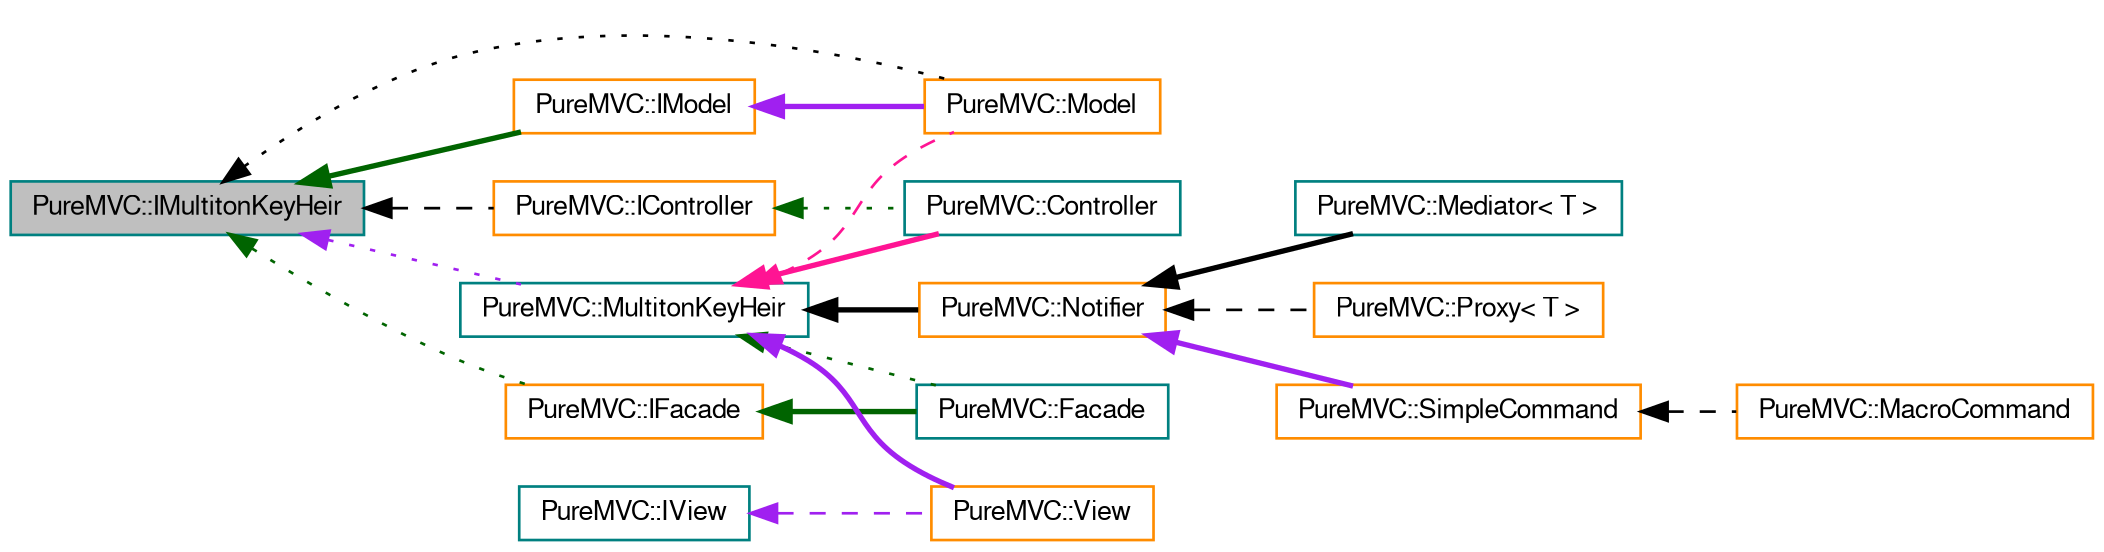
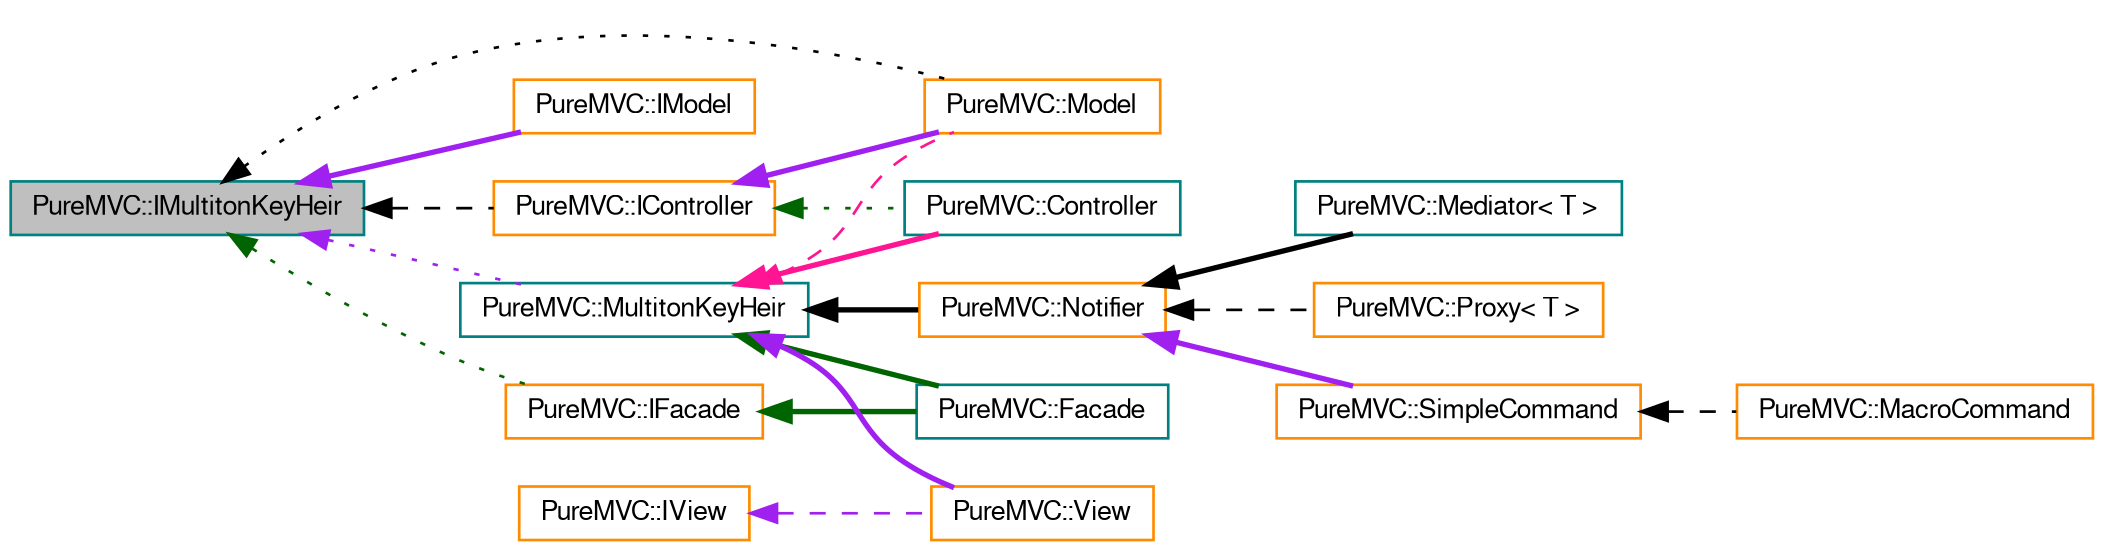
  digraph {
    rankdir=LR
    node [color=darkorange fillcolor=white fontname=FreeSans fontsize=10 shape=record style=filled]
    edge [color=black dir=back fontname=FreeSans fontsize=10 labelfontname=FreeSans labelfontsize=10 style=bold]
    n1 [color=teal fillcolor=grey75 fontcolor=black height=0.2 label="PureMVC::IMultitonKeyHeir" width=0.4]
    n2 [height=0.2 label="PureMVC::IController" width=0.4]
    n3 [height=0.2 label="PureMVC::IFacade" width=0.4]
    n4 [height=0.2 label="PureMVC::IModel" width=0.4]
    n5 [color=teal height=0.2 label="PureMVC::MultitonKeyHeir" width=0.4]
    n6 [height=0.2 label="PureMVC::Model" width=0.4]
    n7 [color=teal height=0.2 label="PureMVC::Controller" width=0.4]
    n8 [color=teal height=0.2 label="PureMVC::Facade" width=0.4]
-   n9 [color=teal height=0.2 label="PureMVC::IView" width=0.4]
+   n9 [height=0.2 label="PureMVC::IView" width=0.4]
    n10 [height=0.2 label="PureMVC::View" width=0.4]
    n11 [height=0.2 label="PureMVC::Notifier" width=0.4]
    n12 [color=teal height=0.2 label="PureMVC::Mediator\< T \>" width=0.4]
    n13 [height=0.2 label="PureMVC::Proxy\< T \>" width=0.4]
    n14 [height=0.2 label="PureMVC::SimpleCommand" width=0.4]
    n15 [height=0.2 label="PureMVC::MacroCommand" width=0.4]
    n1 -> n2 [style=dashed]
    n1 -> n3 [color=darkgreen style=dotted]
-   n1 -> n4 [color=darkgreen]
+   n1 -> n4 [color=purple]
    n1 -> n5 [color=purple style=dotted]
    n1 -> n6 [style=dotted]
    n2 -> n7 [color=darkgreen style=dotted]
    n3 -> n8 [color=darkgreen]
-   n4 -> n6 [color=purple]
+   n2 -> n6 [color=purple]
    n5 -> n6 [color=deeppink style=dashed]
    n5 -> n7 [color=deeppink]
-   n5 -> n8 [color=darkgreen style=dotted]
+   n5 -> n8 [color=darkgreen]
    n5 -> n10 [color=purple]
    n5 -> n11
    n9 -> n10 [color=purple style=dashed]
    n11 -> n12
    n11 -> n13 [style=dashed]
    n11 -> n14 [color=purple]
    n14 -> n15 [style=dashed]
  }
